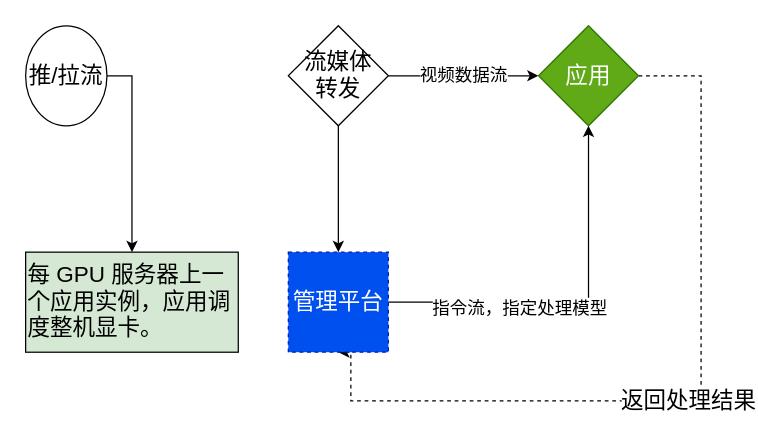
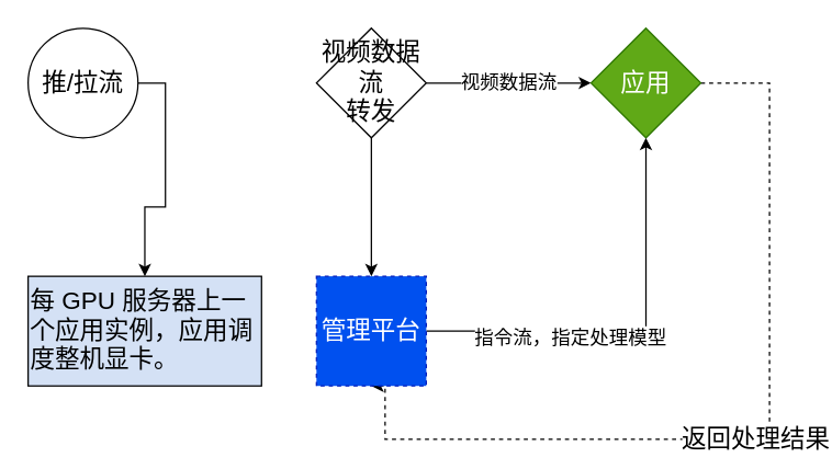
  <mxCell id="0" />
  <mxCell id="1" parent="0" />
  <mxCell id="2" style="edgeStyle=orthogonalEdgeStyle;rounded=0;orthogonalLoop=1;jettySize=auto;html=1;exitX=1;exitY=0.5;exitDx=0;exitDy=0;" edge="1" parent="1" source="3" target="12"><mxGeometry relative="1" as="geometry" /></mxCell>
- <mxCell id="3" value="&lt;font style=&quot;font-size: 18px&quot;&gt;推/拉流&lt;/font&gt;" style="ellipse;whiteSpace=wrap;html=1;aspect=fixed;" vertex="1" parent="1"><mxGeometry x="20" y="20" width="65" height="80" as="geometry" /></mxCell>
+ <mxCell id="3" value="&lt;font style=&quot;font-size: 18px&quot;&gt;推/拉流&lt;/font&gt;" style="ellipse;whiteSpace=wrap;html=1;aspect=fixed;" vertex="1" parent="1"><mxGeometry x="20" y="20" width="80" height="80" as="geometry" /></mxCell>
  <mxCell id="4" value="视频数据流" style="edgeStyle=orthogonalEdgeStyle;rounded=0;orthogonalLoop=1;jettySize=auto;html=1;exitX=1;exitY=0.5;exitDx=0;exitDy=0;entryX=0;entryY=0.5;entryDx=0;entryDy=0;fontSize=14;" edge="1" parent="1" source="6" target="8"><mxGeometry relative="1" as="geometry" /></mxCell>
  <mxCell id="5" style="edgeStyle=orthogonalEdgeStyle;rounded=0;orthogonalLoop=1;jettySize=auto;html=1;exitX=0.5;exitY=1;exitDx=0;exitDy=0;" edge="1" parent="1" source="6" target="11"><mxGeometry relative="1" as="geometry" /></mxCell>
- <mxCell id="6" value="&lt;font style=&quot;font-size: 18px&quot;&gt;流媒体&lt;br&gt;转发&lt;/font&gt;" style="rhombus;whiteSpace=wrap;html=1;" vertex="1" parent="1"><mxGeometry x="230" y="20" width="80" height="80" as="geometry" /></mxCell>
+ <mxCell id="6" value="&lt;font style=&quot;font-size: 18px&quot;&gt;视频数据流&lt;br&gt;转发&lt;/font&gt;" style="rhombus;whiteSpace=wrap;html=1;" vertex="1" parent="1"><mxGeometry x="230" y="20" width="80" height="80" as="geometry" /></mxCell>
  <mxCell id="7" value="返回处理结果" style="edgeStyle=orthogonalEdgeStyle;rounded=0;orthogonalLoop=1;jettySize=auto;html=1;exitX=1;exitY=0.5;exitDx=0;exitDy=0;entryX=0.5;entryY=1;entryDx=0;entryDy=0;fontSize=18;dashed=1;" edge="1" parent="1" source="8" target="11"><mxGeometry relative="1" as="geometry"><Array as="points"><mxPoint x="560" y="60" /><mxPoint x="560" y="320" /><mxPoint x="280" y="320" /></Array></mxGeometry></mxCell>
  <mxCell id="8" value="&lt;font style=&quot;font-size: 18px&quot;&gt;应用&lt;/font&gt;" style="rhombus;whiteSpace=wrap;html=1;fillColor=#60a917;fontColor=#ffffff;strokeColor=#2D7600;" vertex="1" parent="1"><mxGeometry x="430" y="20" width="80" height="80" as="geometry" /></mxCell>
  <mxCell id="9" style="edgeStyle=orthogonalEdgeStyle;rounded=0;orthogonalLoop=1;jettySize=auto;html=1;exitX=1;exitY=0.5;exitDx=0;exitDy=0;entryX=0.5;entryY=1;entryDx=0;entryDy=0;" edge="1" parent="1" source="11" target="8"><mxGeometry relative="1" as="geometry" /></mxCell>
  <mxCell id="10" value="指令流，指定处理模型" style="edgeLabel;html=1;align=center;verticalAlign=middle;resizable=0;points=[];fontSize=14;" vertex="1" connectable="0" parent="9"><mxGeometry x="-0.312" y="-4" relative="1" as="geometry"><mxPoint as="offset" /></mxGeometry></mxCell>
  <mxCell id="11" value="&lt;font style=&quot;font-size: 18px&quot;&gt;管理平台&lt;/font&gt;" style="whiteSpace=wrap;html=1;aspect=fixed;fillColor=#0050ef;fontColor=#ffffff;strokeColor=#001DBC;dashed=1;" vertex="1" parent="1"><mxGeometry x="230" y="201" width="80" height="80" as="geometry" /></mxCell>
- <mxCell id="12" value="每 GPU 服务器上一个应用实例，应用调度整机显卡。" style="rounded=0;whiteSpace=wrap;html=1;fontSize=18;align=left;fillColor=#d5e8d4;" vertex="1" parent="1"><mxGeometry x="20" y="201" width="170" height="80" as="geometry" /></mxCell>
+ <mxCell id="12" value="每 GPU 服务器上一个应用实例，应用调度整机显卡。" style="rounded=0;whiteSpace=wrap;html=1;fontSize=18;align=left;fillColor=#D4E1F5;" vertex="1" parent="1"><mxGeometry x="20" y="201" width="170" height="80" as="geometry" /></mxCell>
